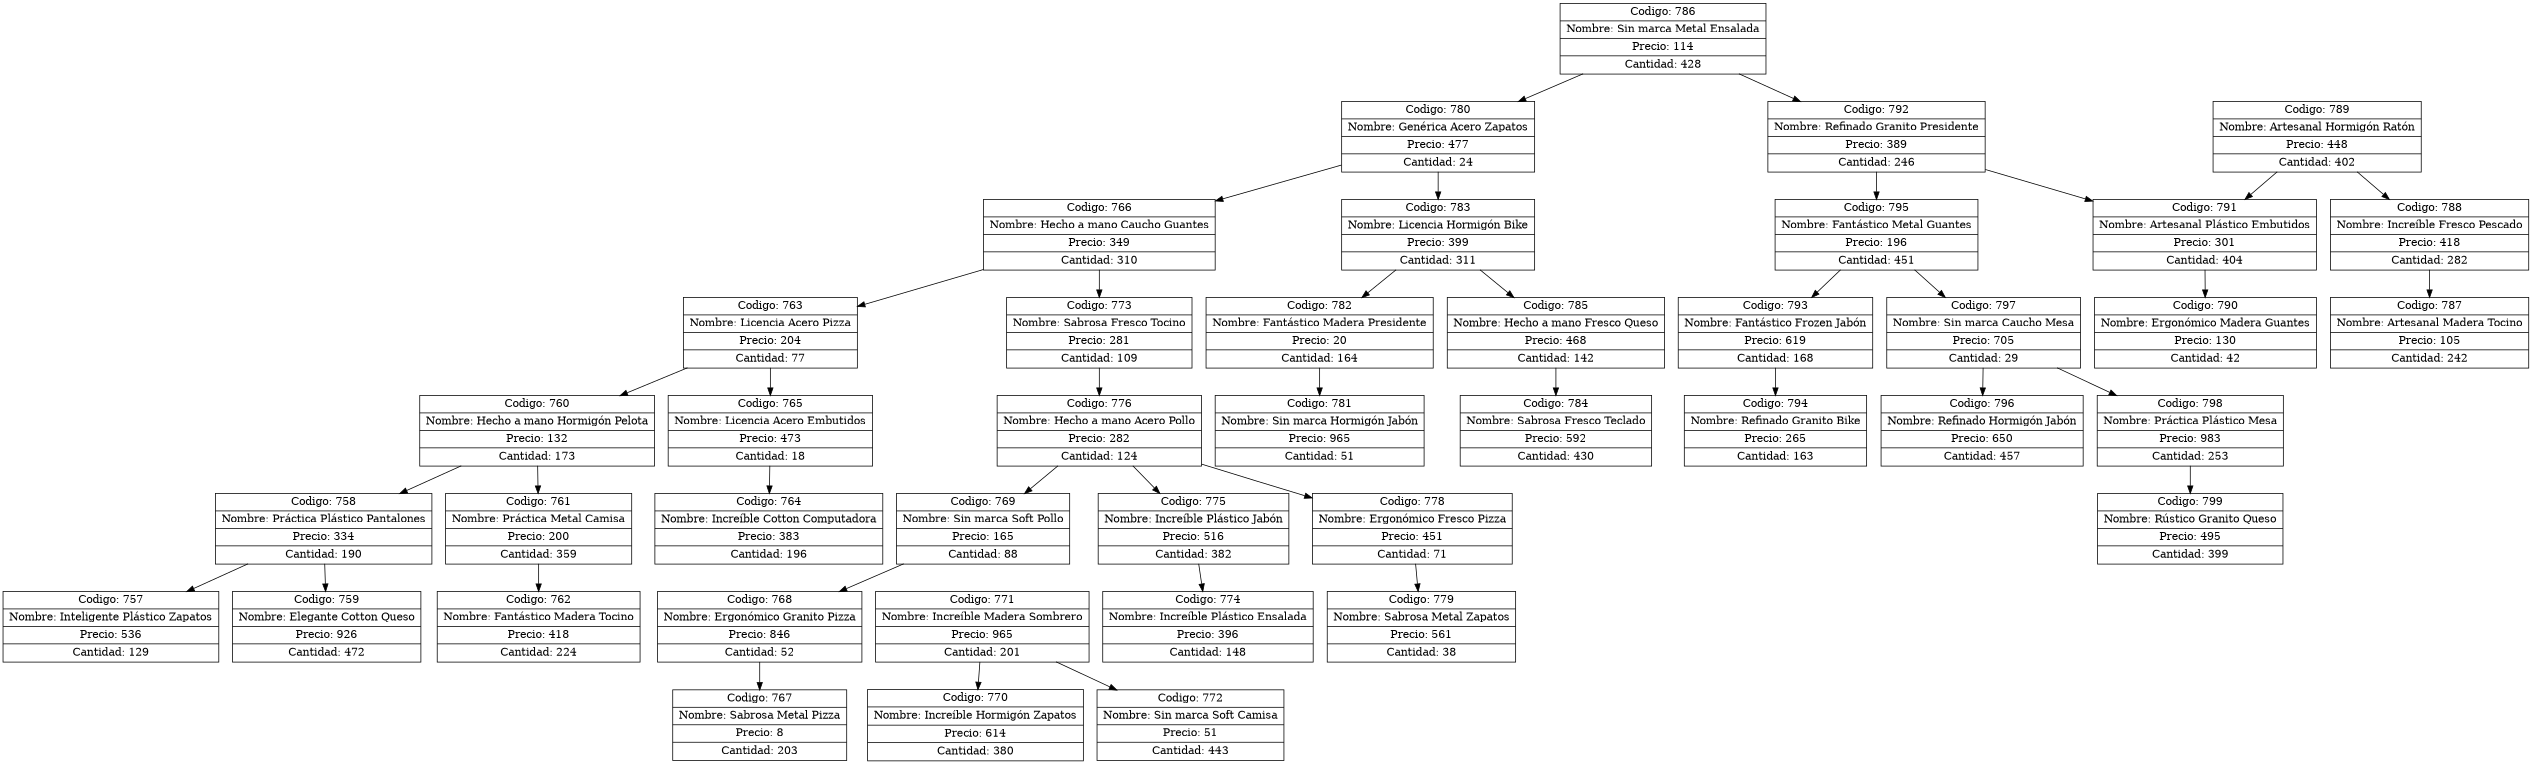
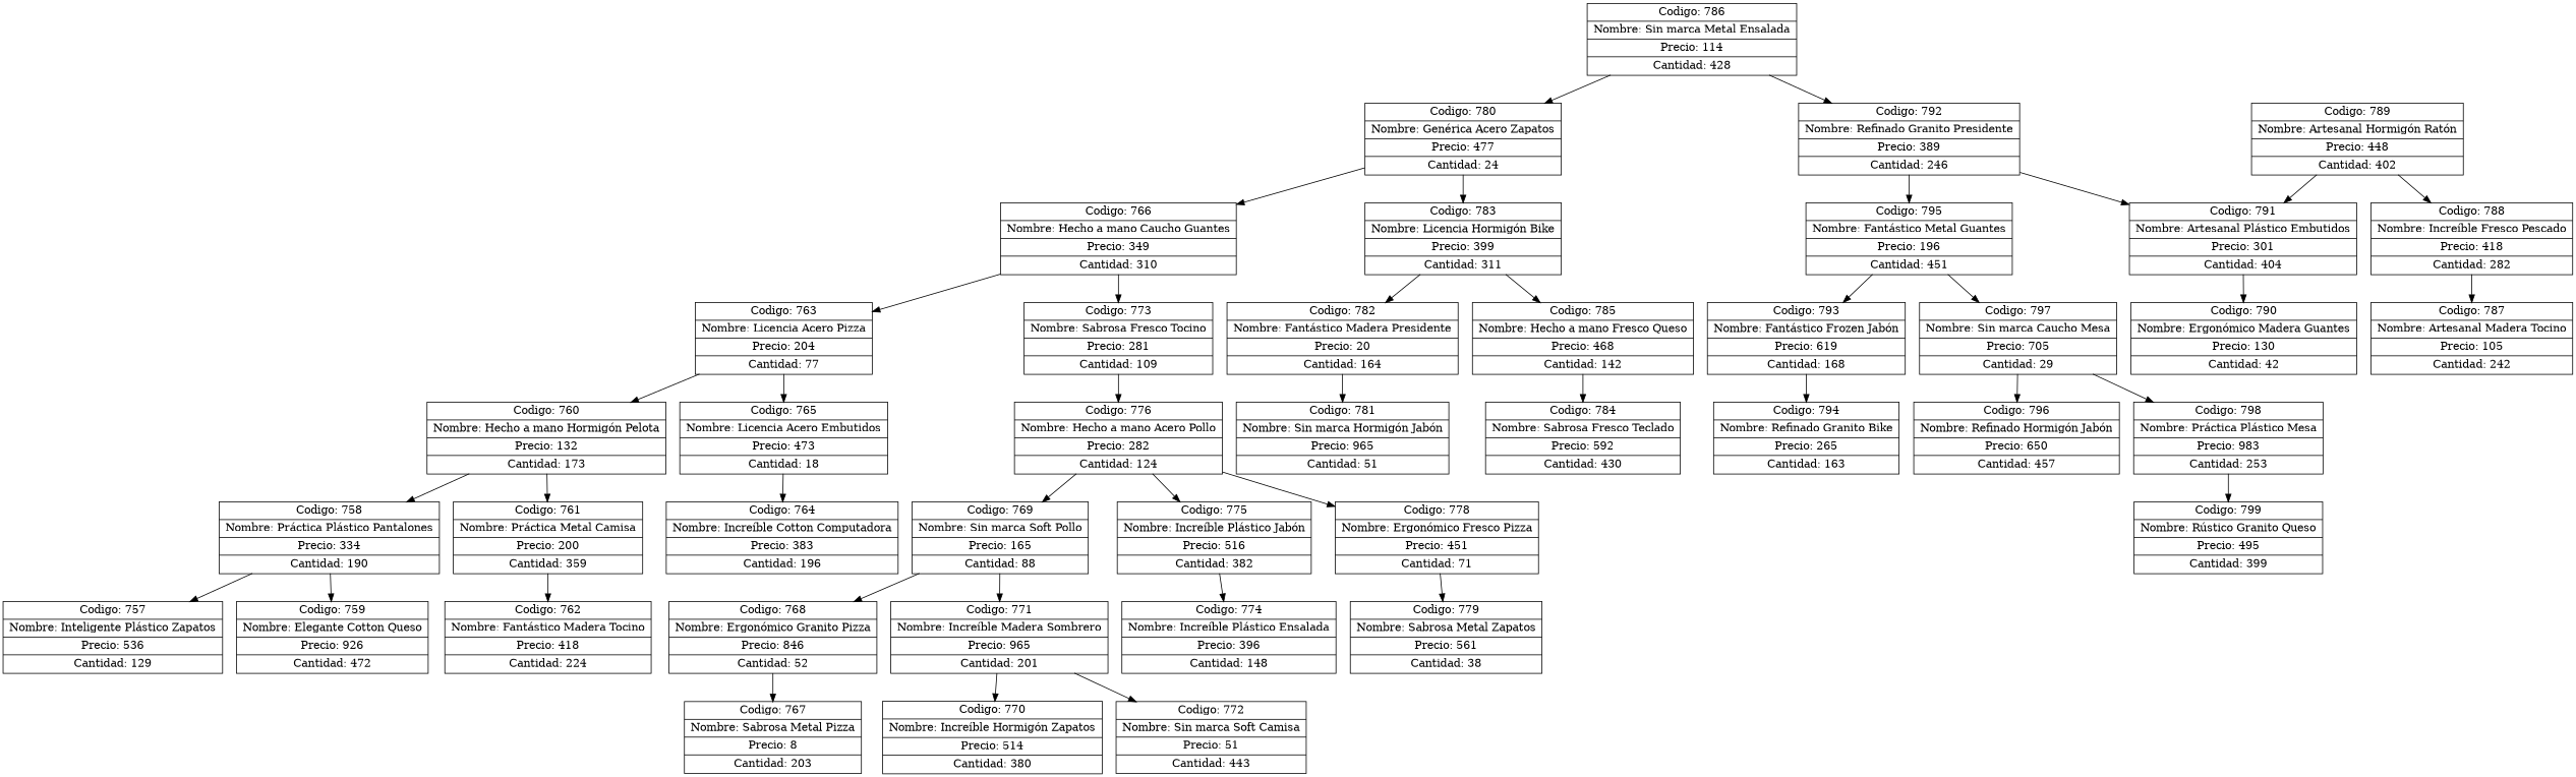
  digraph {
    node [shape=record]
    n1 [label="{ Codigo: 786 | Nombre: Sin marca Metal Ensalada | Precio: 114 | Cantidad: 428}"]
    n2 [label="{ Codigo: 780 | Nombre: Genérica Acero Zapatos | Precio: 477 | Cantidad: 24}"]
    n3 [label="{ Codigo: 792 | Nombre: Refinado Granito Presidente | Precio: 389 | Cantidad: 246}"]
    n4 [label="{ Codigo: 766 | Nombre: Hecho a mano Caucho Guantes | Precio: 349 | Cantidad: 310}"]
    n5 [label="{ Codigo: 783 | Nombre: Licencia Hormigón Bike | Precio: 399 | Cantidad: 311}"]
    n6 [label="{ Codigo: 795 | Nombre: Fantástico Metal Guantes | Precio: 196 | Cantidad: 451}"]
    n7 [label="{ Codigo: 791 | Nombre: Artesanal Plástico Embutidos | Precio: 301 | Cantidad: 404}"]
    n8 [label="{ Codigo: 763 | Nombre: Licencia Acero Pizza | Precio: 204 | Cantidad: 77}"]
    n9 [label="{ Codigo: 773 | Nombre: Sabrosa Fresco Tocino | Precio: 281 | Cantidad: 109}"]
    n10 [label="{ Codigo: 782 | Nombre: Fantástico Madera Presidente | Precio: 20 | Cantidad: 164}"]
    n11 [label="{ Codigo: 785 | Nombre: Hecho a mano Fresco Queso | Precio: 468 | Cantidad: 142}"]
    n12 [label="{ Codigo: 760 | Nombre: Hecho a mano Hormigón Pelota | Precio: 132 | Cantidad: 173}"]
    n13 [label="{ Codigo: 765 | Nombre: Licencia Acero Embutidos | Precio: 473 | Cantidad: 18}"]
    n14 [label="{ Codigo: 776 | Nombre: Hecho a mano Acero Pollo | Precio: 282 | Cantidad: 124}"]
    n15 [label="{ Codigo: 758 | Nombre: Práctica Plástico Pantalones | Precio: 334 | Cantidad: 190}"]
    n16 [label="{ Codigo: 761 | Nombre: Práctica Metal Camisa | Precio: 200 | Cantidad: 359}"]
    n17 [label="{ Codigo: 764 | Nombre: Increíble Cotton Computadora | Precio: 383 | Cantidad: 196}"]
    n18 [label="{ Codigo: 757 | Nombre: Inteligente Plástico Zapatos | Precio: 536 | Cantidad: 129}"]
    n19 [label="{ Codigo: 759 | Nombre: Elegante Cotton Queso | Precio: 926 | Cantidad: 472}"]
    n20 [label="{ Codigo: 762 | Nombre: Fantástico Madera Tocino | Precio: 418 | Cantidad: 224}"]
    n21 [label="{ Codigo: 769 | Nombre: Sin marca Soft Pollo | Precio: 165 | Cantidad: 88}"]
    n22 [label="{ Codigo: 768 | Nombre: Ergonómico Granito Pizza | Precio: 846 | Cantidad: 52}"]
    n23 [label="{ Codigo: 771 | Nombre: Increíble Madera Sombrero | Precio: 965 | Cantidad: 201}"]
    n24 [label="{ Codigo: 775 | Nombre: Increíble Plástico Jabón | Precio: 516 | Cantidad: 382}"]
    n25 [label="{ Codigo: 778 | Nombre: Ergonómico Fresco Pizza | Precio: 451 | Cantidad: 71}"]
    n26 [label="{ Codigo: 767 | Nombre: Sabrosa Metal Pizza | Precio: 8 | Cantidad: 203}"]
-   n27 [label="{ Codigo: 770 | Nombre: Increíble Hormigón Zapatos | Precio: 614 | Cantidad: 380}"]
+   n27 [label="{ Codigo: 770 | Nombre: Increíble Hormigón Zapatos | Precio: 514 | Cantidad: 380}"]
    n28 [label="{ Codigo: 772 | Nombre: Sin marca Soft Camisa | Precio: 51 | Cantidad: 443}"]
    n29 [label="{ Codigo: 774 | Nombre: Increíble Plástico Ensalada | Precio: 396 | Cantidad: 148}"]
    n30 [label="{ Codigo: 779 | Nombre: Sabrosa Metal Zapatos | Precio: 561 | Cantidad: 38}"]
    n31 [label="{ Codigo: 781 | Nombre: Sin marca Hormigón Jabón | Precio: 965 | Cantidad: 51}"]
    n32 [label="{ Codigo: 784 | Nombre: Sabrosa Fresco Teclado | Precio: 592 | Cantidad: 430}"]
    n33 [label="{ Codigo: 789 | Nombre: Artesanal Hormigón Ratón | Precio: 448 | Cantidad: 402}"]
    n34 [label="{ Codigo: 788 | Nombre: Increíble Fresco Pescado | Precio: 418 | Cantidad: 282}"]
    n35 [label="{ Codigo: 793 | Nombre: Fantástico Frozen Jabón | Precio: 619 | Cantidad: 168}"]
    n36 [label="{ Codigo: 797 | Nombre: Sin marca Caucho Mesa | Precio: 705 | Cantidad: 29}"]
    n37 [label="{ Codigo: 787 | Nombre: Artesanal Madera Tocino | Precio: 105 | Cantidad: 242}"]
    n38 [label="{ Codigo: 790 | Nombre: Ergonómico Madera Guantes | Precio: 130 | Cantidad: 42}"]
    n39 [label="{ Codigo: 794 | Nombre: Refinado Granito Bike | Precio: 265 | Cantidad: 163}"]
    n40 [label="{ Codigo: 796 | Nombre: Refinado Hormigón Jabón | Precio: 650 | Cantidad: 457}"]
    n41 [label="{ Codigo: 798 | Nombre: Práctica Plástico Mesa | Precio: 983 | Cantidad: 253}"]
    n42 [label="{ Codigo: 799 | Nombre: Rústico Granito Queso | Precio: 495 | Cantidad: 399}"]
    n1 -> n2
    n1 -> n3
    n2 -> n4
    n2 -> n5
    n3 -> n6
    n3 -> n7
    n4 -> n8
    n4 -> n9
    n5 -> n10
    n5 -> n11
    n6 -> n35
    n6 -> n36
    n7 -> n38
    n8 -> n12
    n8 -> n13
    n9 -> n14
    n10 -> n31
    n11 -> n32
    n12 -> n15
    n12 -> n16
    n13 -> n17
    n14 -> n21
    n14 -> n24
    n14 -> n25
    n15 -> n18
    n15 -> n19
    n16 -> n20
    n21 -> n22
+   n21 -> n23
    n22 -> n26
    n23 -> n27
    n23 -> n28
    n24 -> n29
    n25 -> n30
    n33 -> n7
    n33 -> n34
    n34 -> n37
    n35 -> n39
    n36 -> n40
    n36 -> n41
    n41 -> n42
  }
